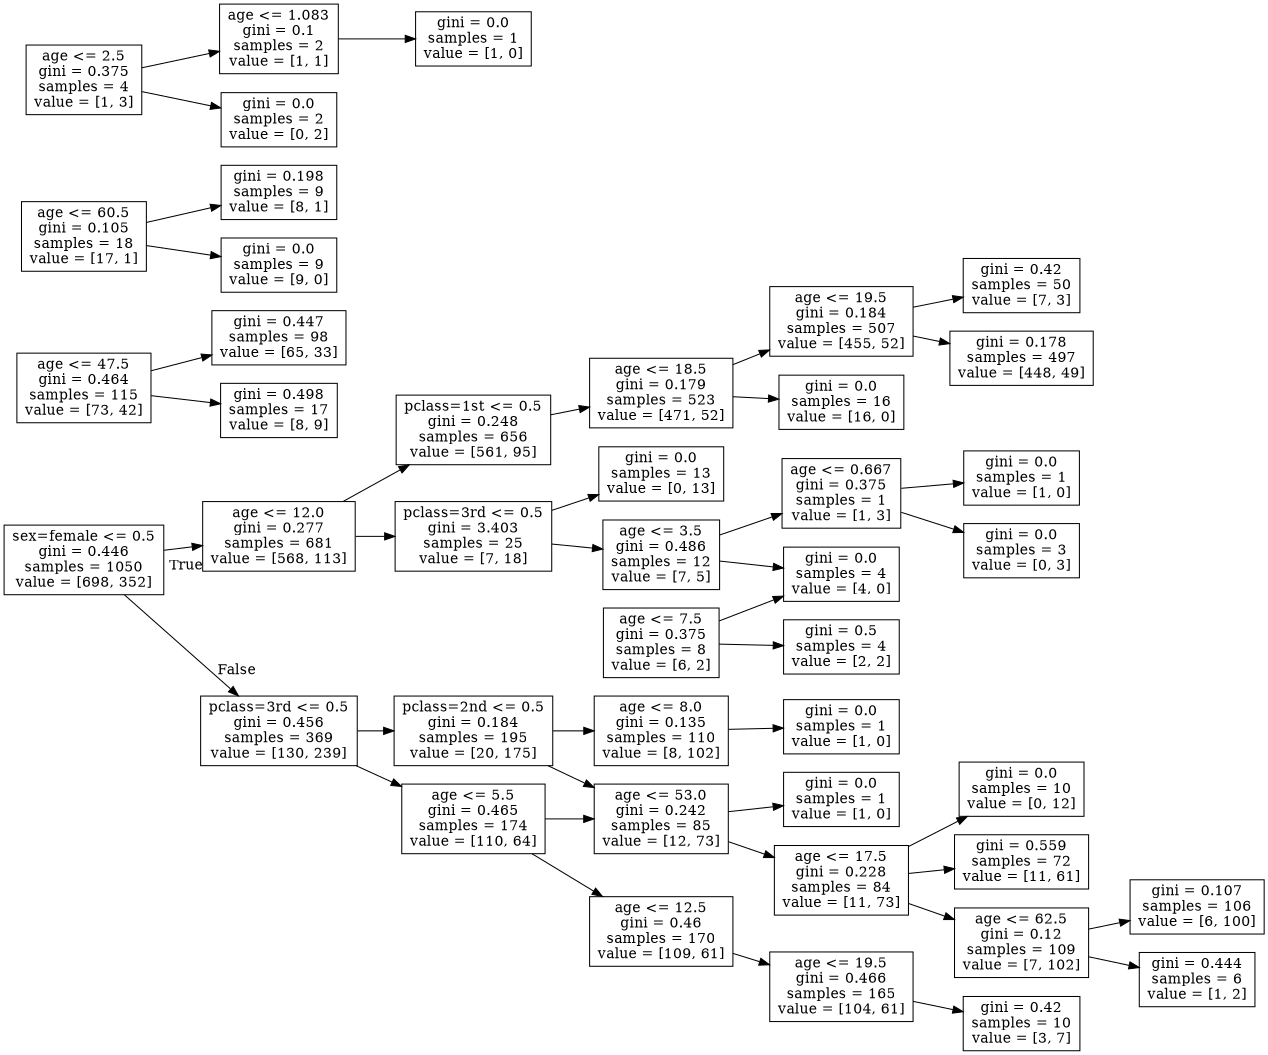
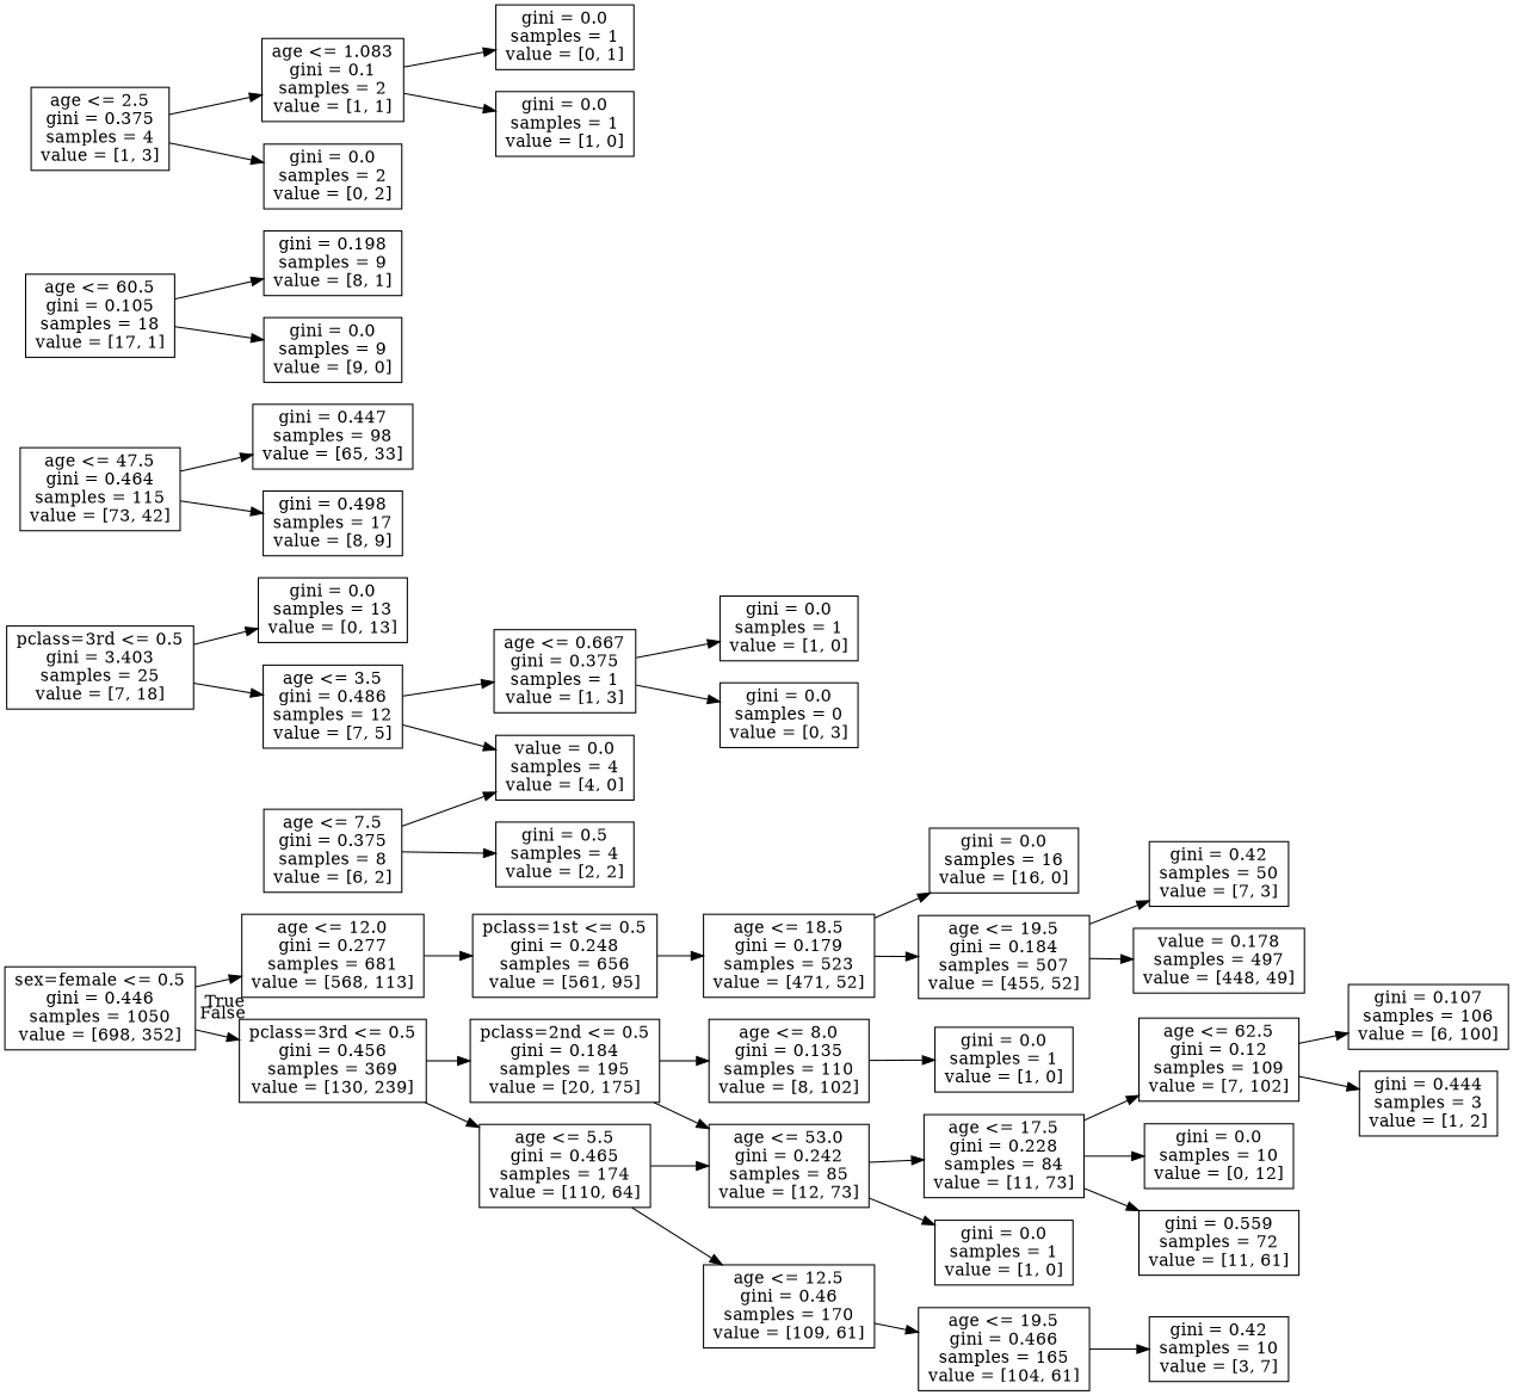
  digraph {
    rankdir=LR
    node [shape=box]
    n1 [label="sex=female <= 0.5\ngini = 0.446\nsamples = 1050\nvalue = [698, 352]"]
    n2 [label="age <= 12.0\ngini = 0.277\nsamples = 681\nvalue = [568, 113]"]
    n3 [label="pclass=3rd <= 0.5\ngini = 0.456\nsamples = 369\nvalue = [130, 239]"]
    n4 [label="pclass=3rd <= 0.5\ngini = 3.403\nsamples = 25\nvalue = [7, 18]"]
    n5 [label="pclass=1st <= 0.5\ngini = 0.248\nsamples = 656\nvalue = [561, 95]"]
    n6 [label="pclass=2nd <= 0.5\ngini = 0.184\nsamples = 195\nvalue = [20, 175]"]
    n7 [label="age <= 5.5\ngini = 0.465\nsamples = 174\nvalue = [110, 64]"]
    n8 [label="gini = 0.0\nsamples = 13\nvalue = [0, 13]"]
    n9 [label="age <= 3.5\ngini = 0.486\nsamples = 12\nvalue = [7, 5]"]
    n10 [label="age <= 18.5\ngini = 0.179\nsamples = 523\nvalue = [471, 52]"]
    n11 [label="age <= 0.667\ngini = 0.375\nsamples = 1\nvalue = [1, 3]"]
-   n12 [label="gini = 0.0\nsamples = 4\nvalue = [4, 0]"]
+   n12 [label="value = 0.0\nsamples = 4\nvalue = [4, 0]"]
    n13 [label="gini = 0.0\nsamples = 1\nvalue = [1, 0]"]
-   n14 [label="gini = 0.0\nsamples = 3\nvalue = [0, 3]"]
+   n14 [label="gini = 0.0\nsamples = 0\nvalue = [0, 3]"]
    n15 [label="age <= 7.5\ngini = 0.375\nsamples = 8\nvalue = [6, 2]"]
    n16 [label="gini = 0.5\nsamples = 4\nvalue = [2, 2]"]
    n17 [label="gini = 0.0\nsamples = 16\nvalue = [16, 0]"]
    n18 [label="age <= 19.5\ngini = 0.184\nsamples = 507\nvalue = [455, 52]"]
    n19 [label="gini = 0.42\nsamples = 50\nvalue = [7, 3]"]
-   n20 [label="gini = 0.178\nsamples = 497\nvalue = [448, 49]"]
+   n20 [label="value = 0.178\nsamples = 497\nvalue = [448, 49]"]
    n21 [label="age <= 47.5\ngini = 0.464\nsamples = 115\nvalue = [73, 42]"]
    n22 [label="gini = 0.447\nsamples = 98\nvalue = [65, 33]"]
    n23 [label="gini = 0.498\nsamples = 17\nvalue = [8, 9]"]
    n24 [label="age <= 60.5\ngini = 0.105\nsamples = 18\nvalue = [17, 1]"]
    n25 [label="gini = 0.198\nsamples = 9\nvalue = [8, 1]"]
    n26 [label="gini = 0.0\nsamples = 9\nvalue = [9, 0]"]
    n27 [label="age <= 8.0\ngini = 0.135\nsamples = 110\nvalue = [8, 102]"]
    n28 [label="age <= 53.0\ngini = 0.242\nsamples = 85\nvalue = [12, 73]"]
    n29 [label="age <= 12.5\ngini = 0.46\nsamples = 170\nvalue = [109, 61]"]
    n30 [label="gini = 0.0\nsamples = 1\nvalue = [1, 0]"]
    n31 [label="age <= 17.5\ngini = 0.228\nsamples = 84\nvalue = [11, 73]"]
    n32 [label="gini = 0.0\nsamples = 1\nvalue = [1, 0]"]
    n33 [label="age <= 62.5\ngini = 0.12\nsamples = 109\nvalue = [7, 102]"]
    n34 [label="gini = 0.107\nsamples = 106\nvalue = [6, 100]"]
-   n35 [label="gini = 0.444\nsamples = 6\nvalue = [1, 2]"]
+   n35 [label="gini = 0.444\nsamples = 3\nvalue = [1, 2]"]
    n36 [label="gini = 0.0\nsamples = 10\nvalue = [0, 12]"]
    n37 [label="gini = 0.559\nsamples = 72\nvalue = [11, 61]"]
    n38 [label="age <= 2.5\ngini = 0.375\nsamples = 4\nvalue = [1, 3]"]
    n39 [label="age <= 1.083\ngini = 0.1\nsamples = 2\nvalue = [1, 1]"]
    n40 [label="gini = 0.0\nsamples = 2\nvalue = [0, 2]"]
    n41 [label="age <= 19.5\ngini = 0.466\nsamples = 165\nvalue = [104, 61]"]
+   n42 [label="gini = 0.0\nsamples = 1\nvalue = [0, 1]"]
    n43 [label="gini = 0.0\nsamples = 1\nvalue = [1, 0]"]
    n44 [label="gini = 0.42\nsamples = 10\nvalue = [3, 7]"]
    n1 -> n2 [headlabel=True labelangle=45 labeldistance=2.5]
    n1 -> n3 [headlabel=False labelangle=-45 labeldistance=2.5]
-   n2 -> n4
    n2 -> n5
    n3 -> n6
    n3 -> n7
    n4 -> n8
    n4 -> n9
    n5 -> n10
    n6 -> n27
    n6 -> n28
    n7 -> n28
    n7 -> n29
    n9 -> n11
    n9 -> n12
    n10 -> n17
    n10 -> n18
    n11 -> n13
    n11 -> n14
    n15 -> n12
    n15 -> n16
    n18 -> n19
    n18 -> n20
    n21 -> n22
    n21 -> n23
    n24 -> n25
    n24 -> n26
    n27 -> n30
    n28 -> n31
    n28 -> n32
    n29 -> n41
    n31 -> n33
    n31 -> n36
    n31 -> n37
    n33 -> n34
    n33 -> n35
    n38 -> n39
    n38 -> n40
+   n39 -> n42
    n39 -> n43
    n41 -> n44
  }
